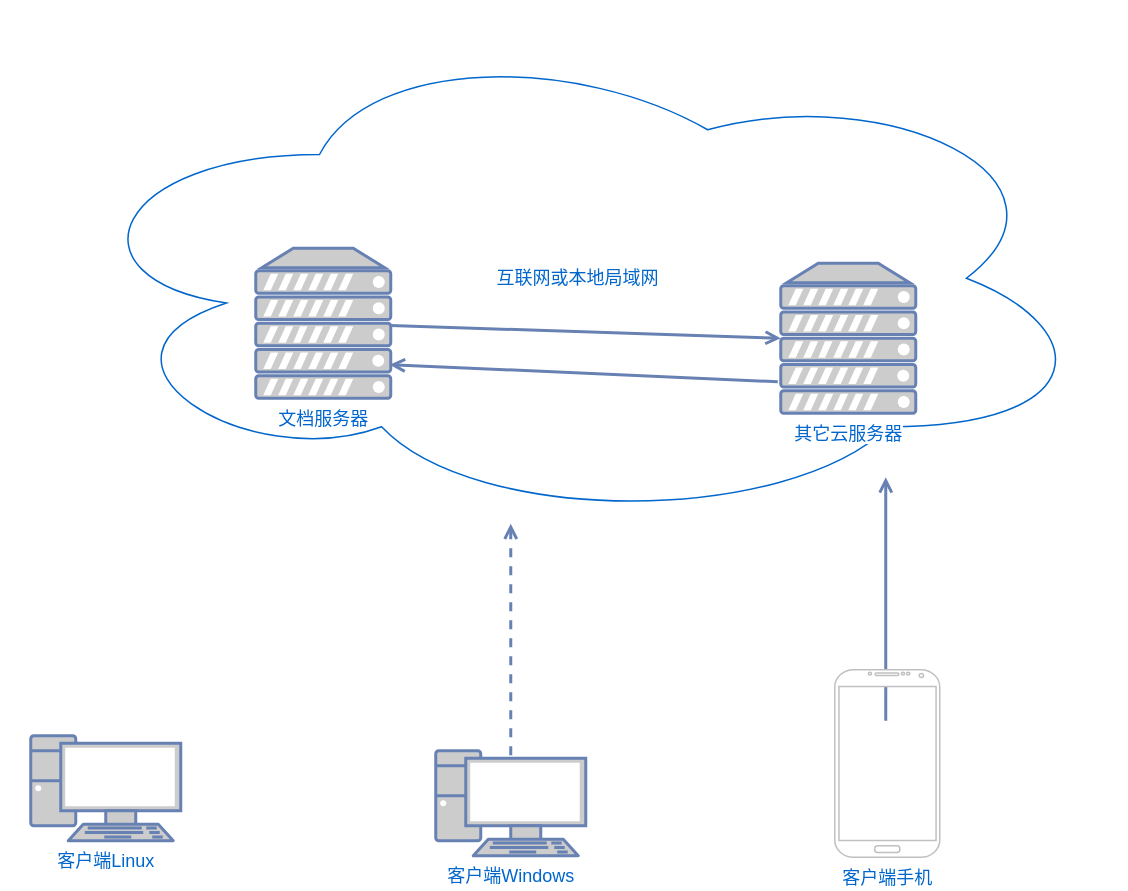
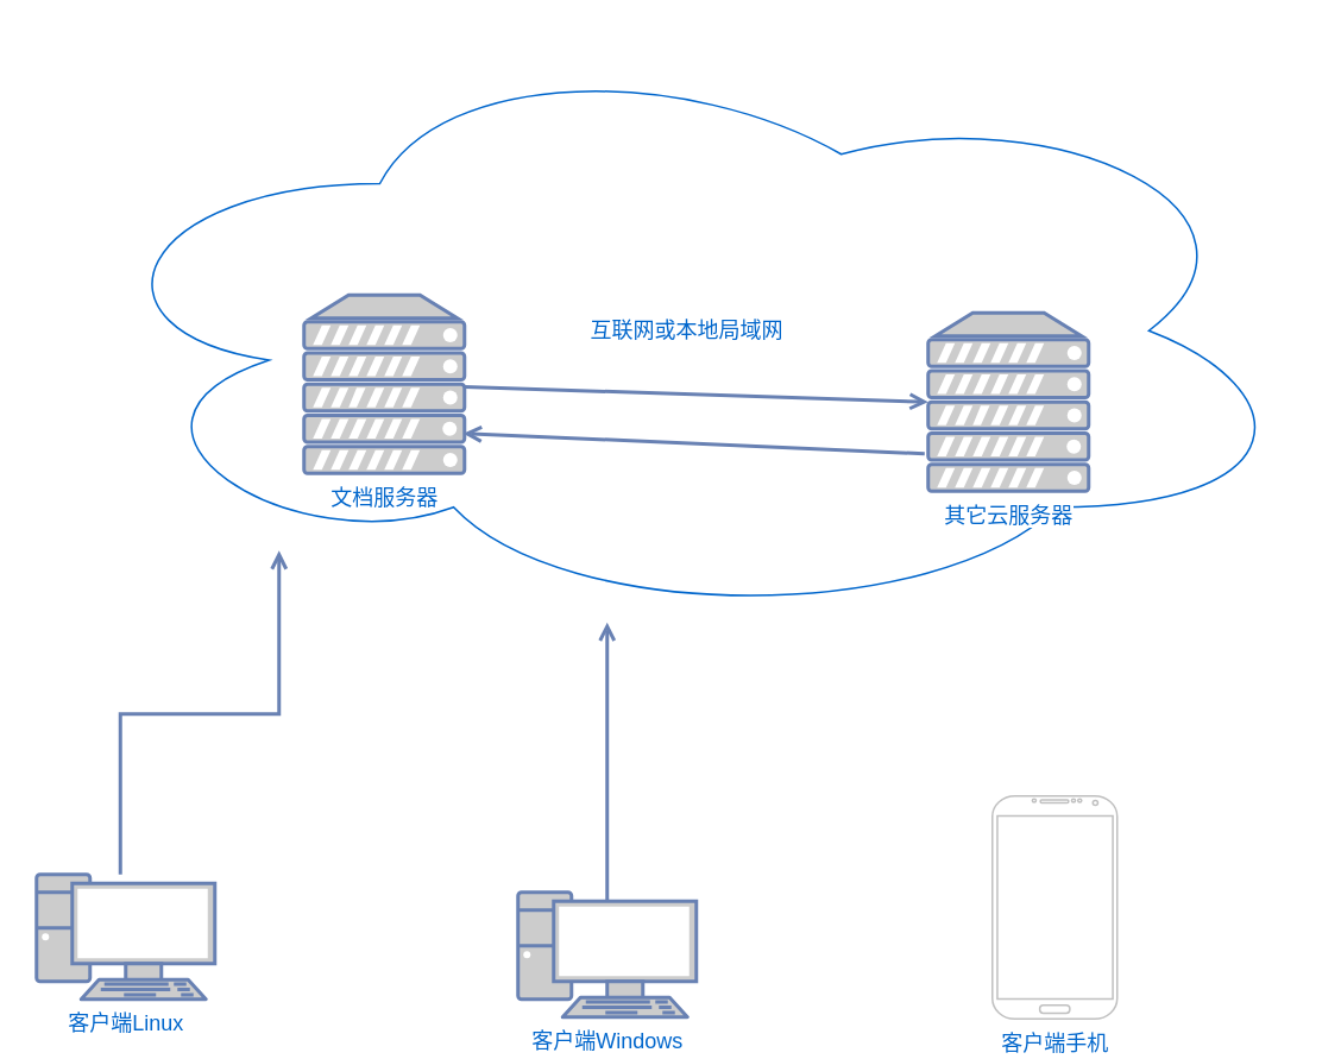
  <mxCell id="0" />
  <mxCell id="1" parent="0" />
  <mxCell id="2" value="互联网或本地局域网" style="ellipse;shape=cloud;whiteSpace=wrap;html=1;fillColor=none;fontColor=#0066CC;strokeColor=#0066CC;" parent="1" vertex="1"><mxGeometry x="40" y="20" width="690" height="330" as="geometry" /></mxCell>
  <mxCell id="3" value="" style="edgeStyle=none;html=1;labelBackgroundColor=none;endArrow=none;strokeWidth=2;fontFamily=Verdana;fontSize=28;fontColor=#0066CC;rounded=0;strokeColor=#6881B3;startArrow=open;startFill=0;exitX=0;exitY=0.5;exitDx=0;exitDy=0;exitPerimeter=0;" parent="1" source="4" target="5" edge="1"><mxGeometry relative="1" as="geometry"><mxPoint x="632" y="435" as="sourcePoint" /></mxGeometry></mxCell>
  <mxCell id="4" value="其它云服务器" style="fontColor=#0066CC;verticalAlign=top;verticalLabelPosition=bottom;labelPosition=center;align=center;html=1;fillColor=#CCCCCC;strokeColor=#6881B3;gradientColor=none;gradientDirection=north;strokeWidth=2;shape=mxgraph.networks.server;rounded=1;shadow=0;comic=0;labelBackgroundColor=#ffffff;" parent="1" vertex="1"><mxGeometry x="520" y="175" width="90" height="100" as="geometry" /></mxCell>
  <mxCell id="5" value="文档服务器" style="fontColor=#0066CC;verticalAlign=top;verticalLabelPosition=bottom;labelPosition=center;align=center;html=1;fillColor=#CCCCCC;strokeColor=#6881B3;gradientColor=none;gradientDirection=north;strokeWidth=2;shape=mxgraph.networks.server;rounded=1;shadow=0;comic=0;labelBackgroundColor=#ffffff;" parent="1" vertex="1"><mxGeometry x="170" y="165" width="90" height="100" as="geometry" /></mxCell>
  <mxCell id="6" value="" style="edgeStyle=none;html=1;labelBackgroundColor=none;endArrow=none;strokeWidth=2;fontFamily=Verdana;fontSize=28;fontColor=#0066CC;rounded=0;strokeColor=#6881B3;exitX=0.992;exitY=0.776;exitDx=0;exitDy=0;exitPerimeter=0;startArrow=open;startFill=0;entryX=-0.022;entryY=0.79;entryDx=0;entryDy=0;entryPerimeter=0;" parent="1" source="5" target="4" edge="1"><mxGeometry relative="1" as="geometry"><mxPoint x="623" y="463" as="targetPoint" /></mxGeometry></mxCell>
  <mxCell id="7" value="客户端Linux" style="fontColor=#0066CC;verticalAlign=top;verticalLabelPosition=bottom;labelPosition=center;align=center;html=1;fillColor=#CCCCCC;strokeColor=#6881B3;gradientColor=none;gradientDirection=north;strokeWidth=2;shape=mxgraph.networks.pc;rounded=1;shadow=0;comic=0;labelBackgroundColor=#ffffff;" parent="1" vertex="1"><mxGeometry x="20" y="490" width="100" height="70" as="geometry" /></mxCell>
+ <mxCell id="8" value="" style="edgeStyle=orthogonalEdgeStyle;html=1;labelBackgroundColor=none;endArrow=none;strokeWidth=2;fontFamily=Verdana;fontSize=28;fontColor=#0066CC;rounded=0;strokeColor=#6881B3;startArrow=open;startFill=0;" parent="1" source="2" target="7" edge="1"><mxGeometry relative="1" as="geometry"><mxPoint x="380" y="586.5" as="sourcePoint" /><mxPoint x="210" y="540" as="targetPoint" /><Array as="points"><mxPoint x="156" y="400" /><mxPoint x="67" y="400" /></Array></mxGeometry></mxCell>
  <mxCell id="9" value="客户端Windows" style="fontColor=#0066CC;verticalAlign=top;verticalLabelPosition=bottom;labelPosition=center;align=center;html=1;fillColor=#CCCCCC;strokeColor=#6881B3;gradientColor=none;gradientDirection=north;strokeWidth=2;shape=mxgraph.networks.pc;rounded=1;shadow=0;comic=0;labelBackgroundColor=#ffffff;" parent="1" vertex="1"><mxGeometry x="290" y="500" width="100" height="70" as="geometry" /></mxCell>
- <mxCell id="10" value="" style="edgeStyle=orthogonalEdgeStyle;html=1;labelBackgroundColor=none;endArrow=none;strokeWidth=2;fontFamily=Verdana;fontSize=28;fontColor=#0066CC;rounded=0;strokeColor=#6881B3;startArrow=open;startFill=0;entryX=0.5;entryY=0.07;entryDx=0;entryDy=0;entryPerimeter=0;dashed=1;" parent="1" source="2" target="9" edge="1"><mxGeometry relative="1" as="geometry"><mxPoint x="776" y="324.711" as="sourcePoint" /><mxPoint x="830" y="550" as="targetPoint" /><Array as="points"><mxPoint x="340" y="420" /><mxPoint x="340" y="420" /></Array></mxGeometry></mxCell>
- <mxCell id="11" value="" style="edgeStyle=orthogonalEdgeStyle;html=1;labelBackgroundColor=none;endArrow=none;strokeWidth=2;fontFamily=Verdana;fontSize=28;fontColor=#0066CC;rounded=0;strokeColor=#6881B3;startArrow=open;startFill=0;entryX=0.486;entryY=0;entryDx=0;entryDy=0;entryPerimeter=0;" parent="1" source="2" target="12" edge="1"><mxGeometry relative="1" as="geometry"><mxPoint x="676" y="314.711" as="sourcePoint" /><mxPoint x="730" y="540" as="targetPoint" /><Array as="points"><mxPoint x="590" y="480" /><mxPoint x="590" y="480" /></Array></mxGeometry></mxCell>
+ <mxCell id="10" value="" style="edgeStyle=orthogonalEdgeStyle;html=1;labelBackgroundColor=none;endArrow=none;strokeWidth=2;fontFamily=Verdana;fontSize=28;fontColor=#0066CC;rounded=0;strokeColor=#6881B3;startArrow=open;startFill=0;entryX=0.5;entryY=0.07;entryDx=0;entryDy=0;entryPerimeter=0;" parent="1" source="2" target="9" edge="1"><mxGeometry relative="1" as="geometry"><mxPoint x="776" y="324.711" as="sourcePoint" /><mxPoint x="830" y="550" as="targetPoint" /><Array as="points"><mxPoint x="340" y="420" /><mxPoint x="340" y="420" /></Array></mxGeometry></mxCell>
  <mxCell id="12" value="客户端手机" style="verticalLabelPosition=bottom;verticalAlign=top;html=1;shadow=0;dashed=0;strokeWidth=1;shape=mxgraph.android.phone2;strokeColor=#c0c0c0;fontColor=#0066CC;" vertex="1" parent="1"><mxGeometry x="556" y="446" width="70" height="125" as="geometry" /></mxCell>
